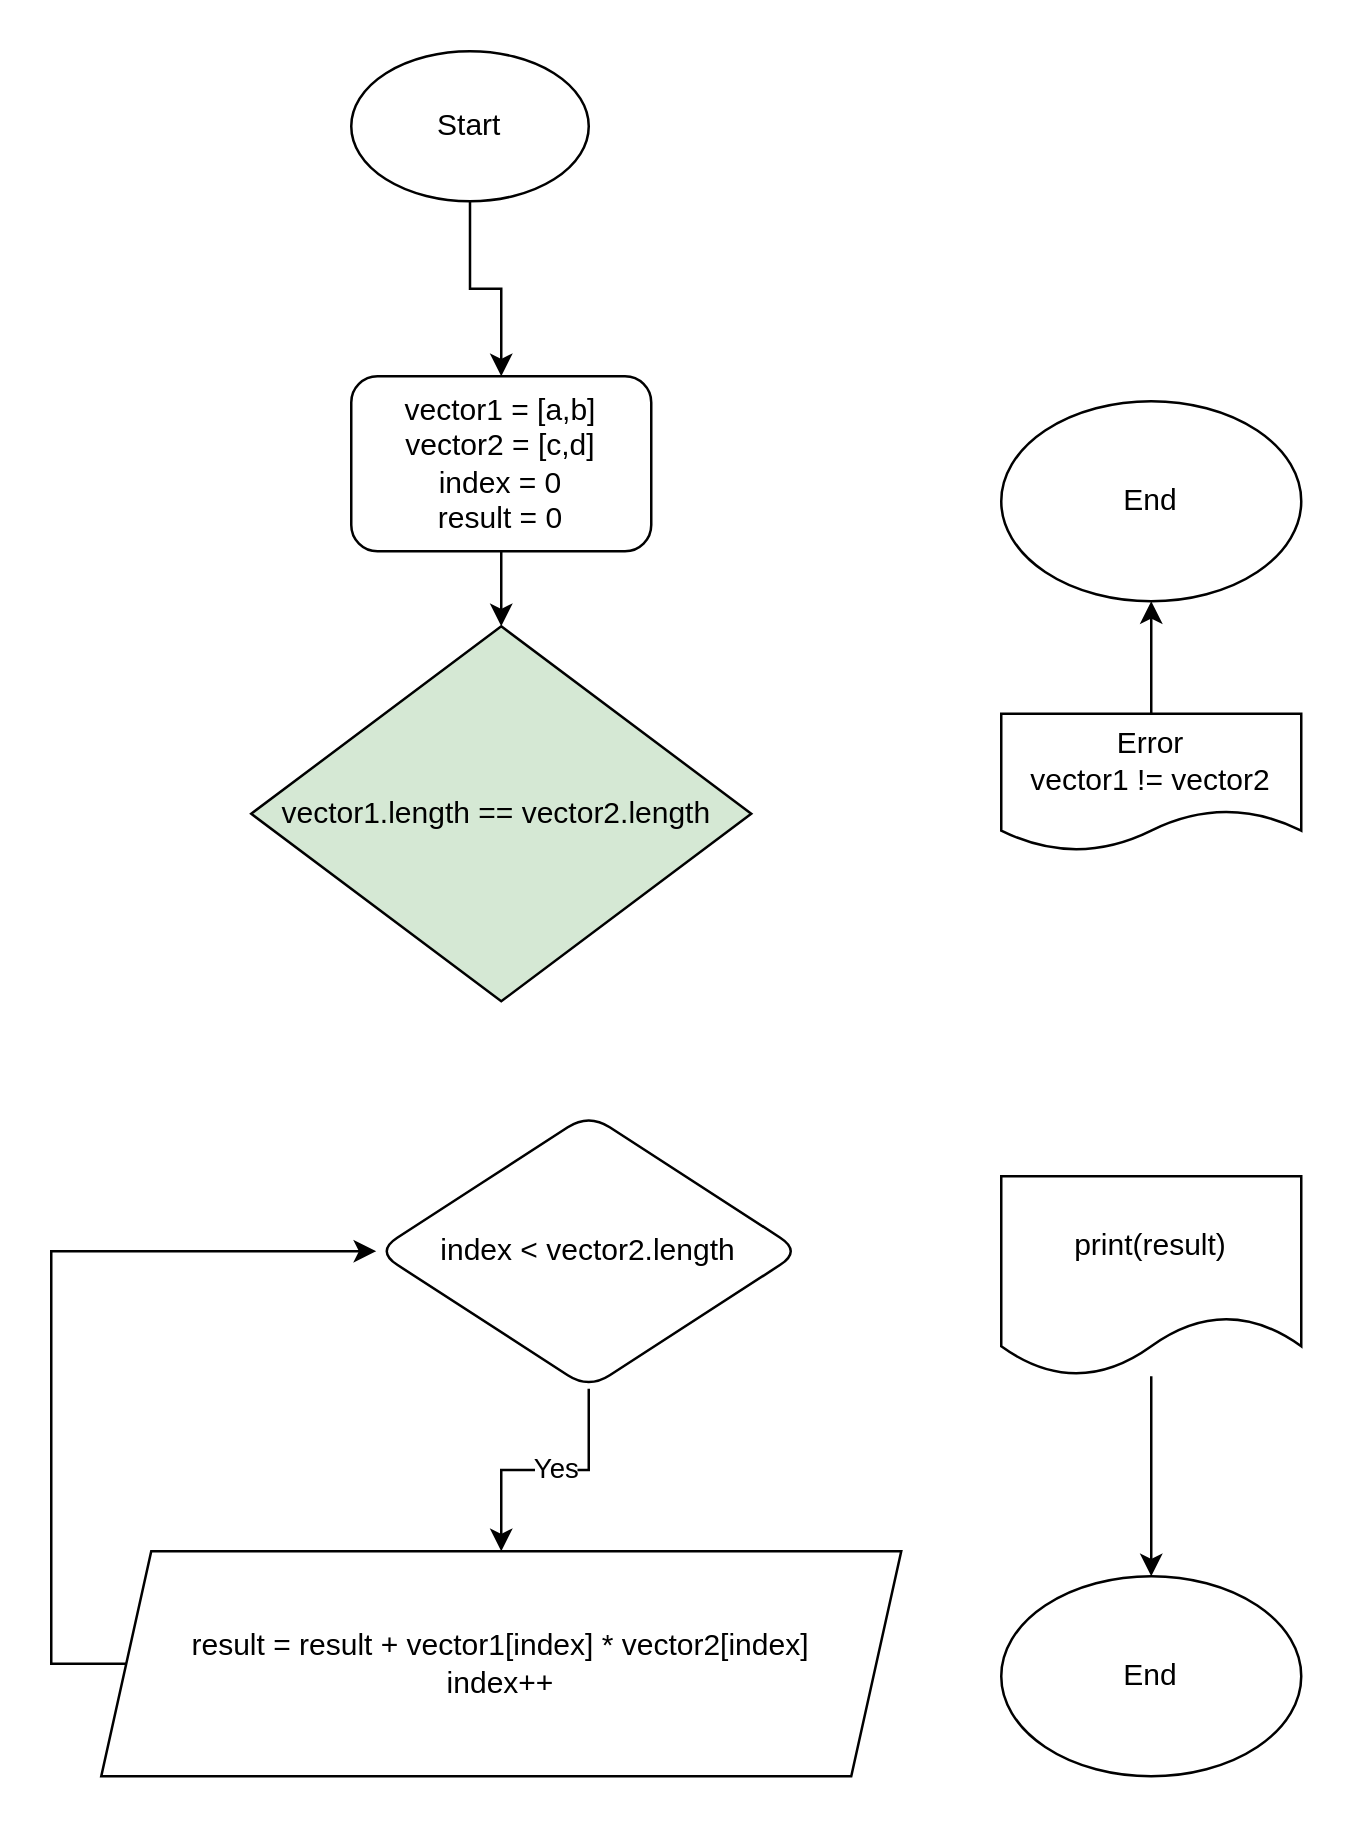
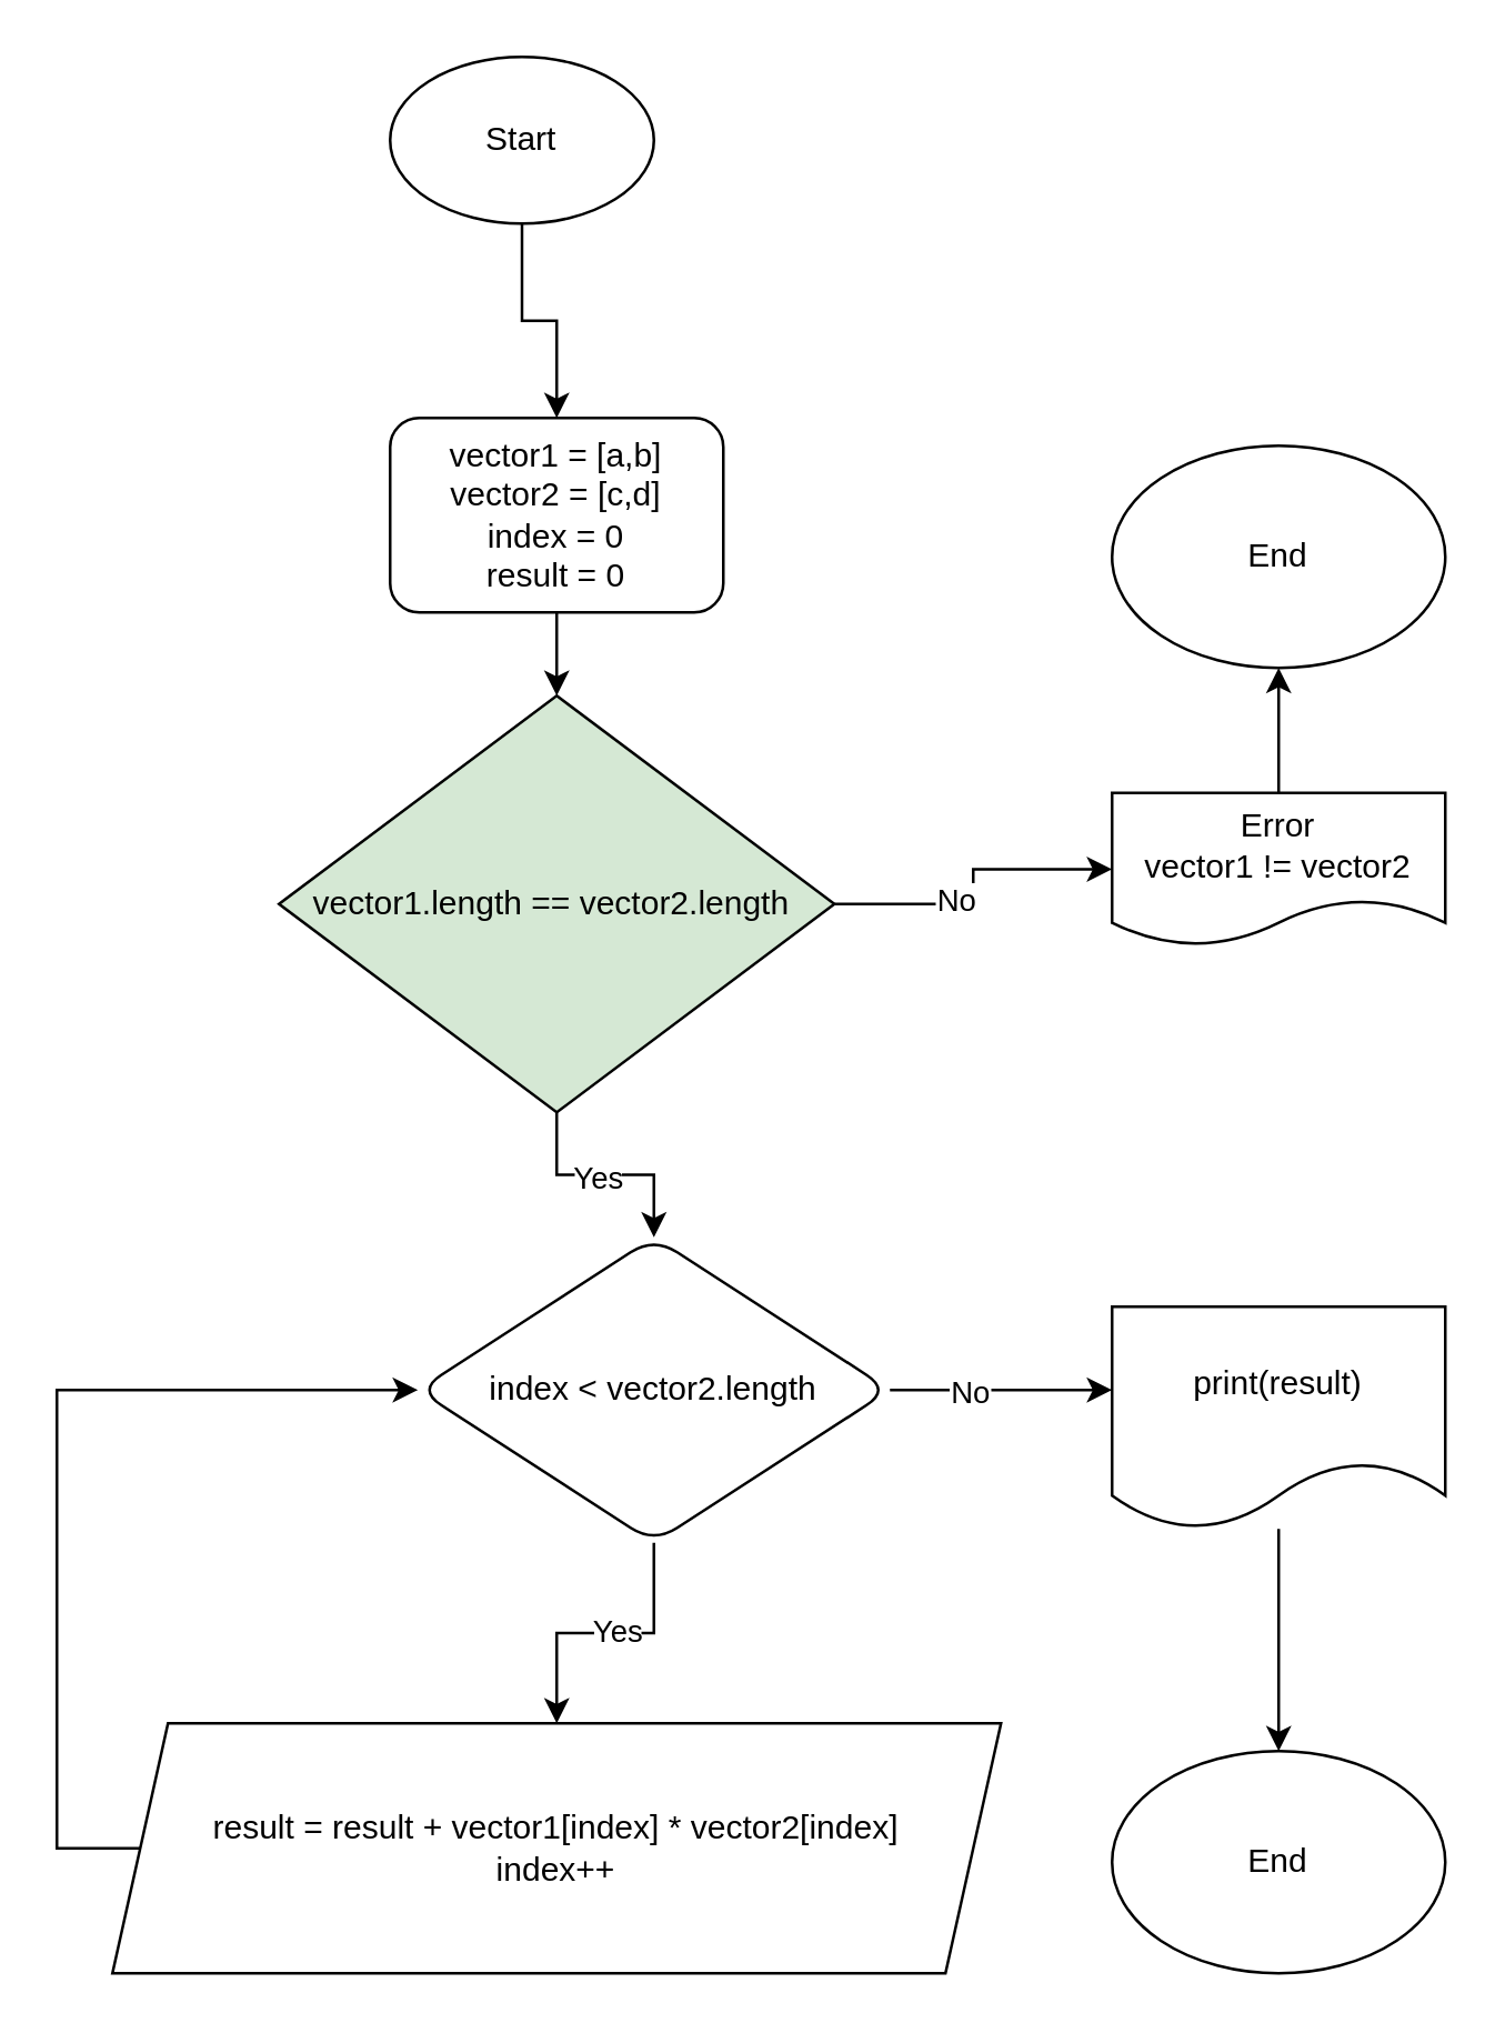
  <mxCell id="0" />
  <mxCell id="1" parent="0" />
  <mxCell id="2" style="edgeStyle=orthogonalEdgeStyle;rounded=0;orthogonalLoop=1;jettySize=auto;html=1;exitX=0.5;exitY=1;exitDx=0;exitDy=0;entryX=0.5;entryY=0;entryDx=0;entryDy=0;" edge="1" parent="1" source="3" target="5"><mxGeometry relative="1" as="geometry" /></mxCell>
  <mxCell id="3" value="Start" style="ellipse;whiteSpace=wrap;html=1;" vertex="1" parent="1"><mxGeometry x="140" y="20" width="95" height="60" as="geometry" /></mxCell>
  <mxCell id="4" style="edgeStyle=orthogonalEdgeStyle;rounded=0;orthogonalLoop=1;jettySize=auto;html=1;exitX=0.5;exitY=1;exitDx=0;exitDy=0;entryX=0.5;entryY=0;entryDx=0;entryDy=0;" edge="1" parent="1" source="5" target="20"><mxGeometry relative="1" as="geometry" /></mxCell>
  <mxCell id="5" value="vector1 = [a,b]&lt;br&gt;vector2&amp;nbsp;= [c,d]&lt;br&gt;index = 0&lt;br&gt;result = 0" style="rounded=1;whiteSpace=wrap;html=1;" vertex="1" parent="1"><mxGeometry x="140" y="150" width="120" height="70" as="geometry" /></mxCell>
  <mxCell id="6" style="edgeStyle=orthogonalEdgeStyle;rounded=0;orthogonalLoop=1;jettySize=auto;html=1;exitX=0.5;exitY=1;exitDx=0;exitDy=0;entryX=0.5;entryY=0;entryDx=0;entryDy=0;" edge="1" parent="1" source="10" target="12"><mxGeometry relative="1" as="geometry" /></mxCell>
  <mxCell id="7" value="Yes" style="edgeLabel;html=1;align=center;verticalAlign=middle;resizable=0;points=[];" vertex="1" connectable="0" parent="6"><mxGeometry x="-0.08" y="-1" relative="1" as="geometry"><mxPoint as="offset" /></mxGeometry></mxCell>
+ <mxCell id="8" style="edgeStyle=orthogonalEdgeStyle;rounded=0;orthogonalLoop=1;jettySize=auto;html=1;exitX=1;exitY=0.5;exitDx=0;exitDy=0;entryX=0;entryY=0.375;entryDx=0;entryDy=0;entryPerimeter=0;" edge="1" parent="1" source="10" target="14"><mxGeometry relative="1" as="geometry" /></mxCell>
+ <mxCell id="9" value="No" style="edgeLabel;html=1;align=center;verticalAlign=middle;resizable=0;points=[];" vertex="1" connectable="0" parent="8"><mxGeometry x="-0.312" relative="1" as="geometry"><mxPoint as="offset" /></mxGeometry></mxCell>
  <mxCell id="10" value="index &amp;lt; vector2.length" style="rhombus;whiteSpace=wrap;html=1;rounded=1;" vertex="1" parent="1"><mxGeometry x="150" y="445" width="170" height="110" as="geometry" /></mxCell>
  <mxCell id="11" style="edgeStyle=orthogonalEdgeStyle;rounded=0;orthogonalLoop=1;jettySize=auto;html=1;exitX=0;exitY=0.5;exitDx=0;exitDy=0;entryX=0;entryY=0.5;entryDx=0;entryDy=0;" edge="1" parent="1" source="12" target="10"><mxGeometry relative="1" as="geometry"><Array as="points"><mxPoint x="20" y="665" /><mxPoint x="20" y="500" /></Array></mxGeometry></mxCell>
  <mxCell id="12" value="result = result + vector1[index] * vector2[index]&lt;br&gt;index++" style="shape=parallelogram;perimeter=parallelogramPerimeter;whiteSpace=wrap;html=1;fixedSize=1;" vertex="1" parent="1"><mxGeometry x="40" y="620" width="320" height="90" as="geometry" /></mxCell>
  <mxCell id="13" value="" style="edgeStyle=orthogonalEdgeStyle;rounded=0;orthogonalLoop=1;jettySize=auto;html=1;" edge="1" parent="1" source="14" target="15"><mxGeometry relative="1" as="geometry" /></mxCell>
  <mxCell id="14" value="print(result)" style="shape=document;whiteSpace=wrap;html=1;boundedLbl=1;" vertex="1" parent="1"><mxGeometry x="400" y="470" width="120" height="80" as="geometry" /></mxCell>
  <mxCell id="15" value="End" style="ellipse;whiteSpace=wrap;html=1;" vertex="1" parent="1"><mxGeometry x="400" y="630" width="120" height="80" as="geometry" /></mxCell>
+ <mxCell id="16" style="edgeStyle=orthogonalEdgeStyle;rounded=0;orthogonalLoop=1;jettySize=auto;html=1;exitX=1;exitY=0.5;exitDx=0;exitDy=0;" edge="1" parent="1" source="20" target="22"><mxGeometry relative="1" as="geometry" /></mxCell>
+ <mxCell id="17" value="No" style="edgeLabel;html=1;align=center;verticalAlign=middle;resizable=0;points=[];" vertex="1" connectable="0" parent="16"><mxGeometry x="-0.24" y="2" relative="1" as="geometry"><mxPoint as="offset" /></mxGeometry></mxCell>
+ <mxCell id="18" style="edgeStyle=orthogonalEdgeStyle;rounded=0;orthogonalLoop=1;jettySize=auto;html=1;exitX=0.5;exitY=1;exitDx=0;exitDy=0;entryX=0.5;entryY=0;entryDx=0;entryDy=0;" edge="1" parent="1" source="20" target="10"><mxGeometry relative="1" as="geometry" /></mxCell>
+ <mxCell id="19" value="Yes" style="edgeLabel;html=1;align=center;verticalAlign=middle;resizable=0;points=[];" vertex="1" connectable="0" parent="18"><mxGeometry x="-0.08" y="-1" relative="1" as="geometry"><mxPoint as="offset" /></mxGeometry></mxCell>
  <mxCell id="20" value="vector1.length&lt;span style=&quot;background-color: initial;&quot;&gt;&amp;nbsp;==&amp;nbsp;&lt;/span&gt;vector2.length&amp;nbsp;" style="rhombus;whiteSpace=wrap;html=1;fillColor=#d5e8d4;" vertex="1" parent="1"><mxGeometry x="100" y="250" width="200" height="150" as="geometry" /></mxCell>
  <mxCell id="21" style="edgeStyle=orthogonalEdgeStyle;rounded=0;orthogonalLoop=1;jettySize=auto;html=1;exitX=0.5;exitY=0;exitDx=0;exitDy=0;entryX=0.5;entryY=1;entryDx=0;entryDy=0;" edge="1" parent="1" source="22" target="23"><mxGeometry relative="1" as="geometry" /></mxCell>
  <mxCell id="22" value="Error&lt;br&gt;vector1 != vector2" style="shape=document;whiteSpace=wrap;html=1;boundedLbl=1;" vertex="1" parent="1"><mxGeometry x="400" y="285" width="120" height="55" as="geometry" /></mxCell>
  <mxCell id="23" value="End" style="ellipse;whiteSpace=wrap;html=1;" vertex="1" parent="1"><mxGeometry x="400" y="160" width="120" height="80" as="geometry" /></mxCell>
